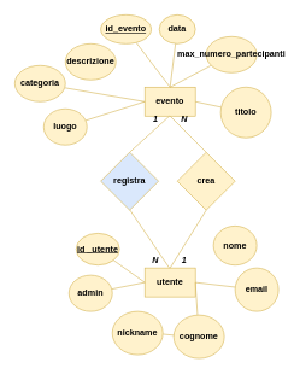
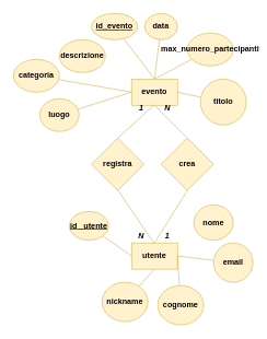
  <mxCell id="0" />
  <mxCell id="1" parent="0" />
  <mxCell id="2" value="evento" style="rounded=0;whiteSpace=wrap;html=1;fillColor=#fff2cc;strokeColor=#d6b656;fontStyle=1;horizontal=1;verticalAlign=middle;" vertex="1" parent="1"><mxGeometry x="200" y="120" width="70" height="40" as="geometry" /></mxCell>
  <mxCell id="3" value="utente" style="rounded=0;whiteSpace=wrap;html=1;fillColor=#fff2cc;strokeColor=#d6b656;fontStyle=1;horizontal=1;verticalAlign=middle;" vertex="1" parent="1"><mxGeometry x="200" y="370" width="70" height="40" as="geometry" /></mxCell>
  <mxCell id="4" style="rounded=0;orthogonalLoop=1;jettySize=auto;html=1;endArrow=none;endFill=0;exitX=0.5;exitY=1;exitDx=0;exitDy=0;entryX=0.5;entryY=0;entryDx=0;entryDy=0;fillColor=#fff2cc;strokeColor=#d6b656;fontStyle=1;horizontal=1;verticalAlign=middle;" edge="1" parent="1" source="6" target="3"><mxGeometry relative="1" as="geometry" /></mxCell>
  <mxCell id="5" style="rounded=0;orthogonalLoop=1;jettySize=auto;html=1;entryX=0.5;entryY=1;entryDx=0;entryDy=0;endArrow=none;endFill=0;exitX=0.5;exitY=0;exitDx=0;exitDy=0;fillColor=#fff2cc;strokeColor=#d6b656;fontStyle=1;horizontal=1;verticalAlign=middle;" edge="1" parent="1" source="6" target="2"><mxGeometry relative="1" as="geometry" /></mxCell>
  <mxCell id="6" value="crea" style="rhombus;whiteSpace=wrap;html=1;fillColor=#fff2cc;strokeColor=#d6b656;fontStyle=1;horizontal=1;verticalAlign=middle;" vertex="1" parent="1"><mxGeometry x="245" y="210" width="80" height="80" as="geometry" /></mxCell>
  <mxCell id="7" style="rounded=0;orthogonalLoop=1;jettySize=auto;html=1;entryX=0;entryY=0.5;entryDx=0;entryDy=0;endArrow=none;endFill=0;fillColor=#fff2cc;strokeColor=#d6b656;fontStyle=1;horizontal=1;verticalAlign=middle;" edge="1" parent="1" source="8" target="3"><mxGeometry relative="1" as="geometry" /></mxCell>
  <mxCell id="8" value="id _utente" style="ellipse;whiteSpace=wrap;html=1;fillColor=#fff2cc;strokeColor=#d6b656;fontStyle=5;horizontal=1;verticalAlign=middle;" vertex="1" parent="1"><mxGeometry x="105" y="322" width="60" height="44" as="geometry" /></mxCell>
  <mxCell id="9" value="nome" style="ellipse;whiteSpace=wrap;html=1;fillColor=#fff2cc;strokeColor=#d6b656;fontStyle=1;horizontal=1;verticalAlign=middle;" vertex="1" parent="1"><mxGeometry x="295" y="312" width="60" height="54" as="geometry" /></mxCell>
  <mxCell id="10" style="rounded=0;orthogonalLoop=1;jettySize=auto;html=1;entryX=1;entryY=0.5;entryDx=0;entryDy=0;endArrow=none;endFill=0;fillColor=#fff2cc;strokeColor=#d6b656;fontStyle=1;horizontal=1;verticalAlign=middle;" edge="1" parent="1" source="11" target="3"><mxGeometry relative="1" as="geometry" /></mxCell>
  <mxCell id="11" value="email" style="ellipse;whiteSpace=wrap;html=1;fillColor=#fff2cc;strokeColor=#d6b656;fontStyle=1;horizontal=1;verticalAlign=middle;" vertex="1" parent="1"><mxGeometry x="325" y="370" width="60" height="60" as="geometry" /></mxCell>
  <mxCell id="12" style="rounded=0;orthogonalLoop=1;jettySize=auto;html=1;entryX=1;entryY=0.5;entryDx=0;entryDy=0;endArrow=none;endFill=0;fillColor=#fff2cc;strokeColor=#d6b656;fontStyle=1;horizontal=1;verticalAlign=middle;" edge="1" parent="1" source="13" target="3"><mxGeometry relative="1" as="geometry" /></mxCell>
  <mxCell id="13" value="cognome" style="ellipse;whiteSpace=wrap;html=1;fillColor=#fff2cc;strokeColor=#d6b656;fontStyle=1;horizontal=1;verticalAlign=middle;" vertex="1" parent="1"><mxGeometry x="240" y="435" width="70" height="60" as="geometry" /></mxCell>
- <mxCell id="14" style="rounded=0;orthogonalLoop=1;jettySize=auto;html=1;endArrow=none;endFill=0;fillColor=#fff2cc;strokeColor=#d6b656;fontStyle=1;horizontal=1;verticalAlign=middle;" edge="1" parent="1" source="15" target="13"><mxGeometry relative="1" as="geometry" /></mxCell>
+ <mxCell id="14" style="rounded=0;orthogonalLoop=1;jettySize=auto;html=1;entryX=0.5;entryY=1;entryDx=0;entryDy=0;endArrow=none;endFill=0;fillColor=#fff2cc;strokeColor=#d6b656;fontStyle=1;horizontal=1;verticalAlign=middle;" edge="1" parent="1" source="15" target="3"><mxGeometry relative="1" as="geometry" /></mxCell>
  <mxCell id="15" value="nickname" style="ellipse;whiteSpace=wrap;html=1;fillColor=#fff2cc;strokeColor=#d6b656;fontStyle=1;horizontal=1;verticalAlign=middle;" vertex="1" parent="1"><mxGeometry x="155" y="430" width="70" height="60" as="geometry" /></mxCell>
- <mxCell id="16" style="rounded=0;orthogonalLoop=1;jettySize=auto;html=1;entryX=0;entryY=0.5;entryDx=0;entryDy=0;endArrow=none;endFill=0;fillColor=#fff2cc;strokeColor=#d6b656;fontStyle=1;horizontal=1;verticalAlign=middle;" edge="1" parent="1" source="17" target="3"><mxGeometry relative="1" as="geometry" /></mxCell>
- <mxCell id="17" value="admin" style="ellipse;whiteSpace=wrap;html=1;fillColor=#fff2cc;strokeColor=#d6b656;fontStyle=1;horizontal=1;verticalAlign=middle;" vertex="1" parent="1"><mxGeometry x="95" y="380" width="60" height="50" as="geometry" /></mxCell>
  <mxCell id="18" style="rounded=0;orthogonalLoop=1;jettySize=auto;html=1;entryX=0.5;entryY=0;entryDx=0;entryDy=0;endArrow=none;endFill=0;fillColor=#fff2cc;strokeColor=#d6b656;fontStyle=1;horizontal=1;verticalAlign=middle;" edge="1" parent="1" source="19" target="2"><mxGeometry relative="1" as="geometry" /></mxCell>
  <mxCell id="19" value="id_evento" style="ellipse;whiteSpace=wrap;html=1;fillColor=#fff2cc;strokeColor=#d6b656;fontStyle=5;horizontal=1;verticalAlign=middle;" vertex="1" parent="1"><mxGeometry x="139" y="20" width="70" height="40" as="geometry" /></mxCell>
  <mxCell id="20" style="rounded=0;orthogonalLoop=1;jettySize=auto;html=1;entryX=0;entryY=0.5;entryDx=0;entryDy=0;endArrow=none;endFill=0;fillColor=#fff2cc;strokeColor=#d6b656;fontStyle=1;horizontal=1;verticalAlign=middle;" edge="1" parent="1" source="21" target="2"><mxGeometry relative="1" as="geometry" /></mxCell>
  <mxCell id="21" value="luogo" style="ellipse;whiteSpace=wrap;html=1;fillColor=#fff2cc;strokeColor=#d6b656;fontStyle=1;horizontal=1;verticalAlign=middle;" vertex="1" parent="1"><mxGeometry x="60" y="150" width="60" height="50" as="geometry" /></mxCell>
  <mxCell id="22" value="descrizione" style="ellipse;whiteSpace=wrap;html=1;fillColor=#fff2cc;strokeColor=#d6b656;fontStyle=1;horizontal=1;verticalAlign=middle;" vertex="1" parent="1"><mxGeometry x="90" y="60" width="70" height="50" as="geometry" /></mxCell>
  <mxCell id="23" style="rounded=0;orthogonalLoop=1;jettySize=auto;html=1;endArrow=none;endFill=0;fillColor=#fff2cc;strokeColor=#d6b656;fontStyle=1;horizontal=1;verticalAlign=middle;" edge="1" parent="1" source="24"><mxGeometry relative="1" as="geometry"><mxPoint x="235" y="120" as="targetPoint" /></mxGeometry></mxCell>
  <mxCell id="24" value="data" style="ellipse;whiteSpace=wrap;html=1;fillColor=#fff2cc;strokeColor=#d6b656;fontStyle=1;horizontal=1;verticalAlign=middle;" vertex="1" parent="1"><mxGeometry x="220" y="20" width="50" height="40" as="geometry" /></mxCell>
  <mxCell id="25" style="rounded=0;orthogonalLoop=1;jettySize=auto;html=1;entryX=1;entryY=0.5;entryDx=0;entryDy=0;endArrow=none;endFill=0;fillColor=#fff2cc;strokeColor=#d6b656;fontStyle=1;horizontal=1;verticalAlign=middle;" edge="1" parent="1" source="26" target="2"><mxGeometry relative="1" as="geometry" /></mxCell>
  <mxCell id="26" value="titolo" style="ellipse;whiteSpace=wrap;html=1;fillColor=#fff2cc;strokeColor=#d6b656;fontStyle=1;horizontal=1;verticalAlign=middle;" vertex="1" parent="1"><mxGeometry x="305" y="120" width="70" height="70" as="geometry" /></mxCell>
  <mxCell id="27" style="rounded=0;orthogonalLoop=1;jettySize=auto;html=1;entryX=0.5;entryY=0;entryDx=0;entryDy=0;endArrow=none;endFill=0;fillColor=#fff2cc;strokeColor=#d6b656;fontStyle=1;horizontal=1;verticalAlign=middle;" edge="1" parent="1" source="28" target="2"><mxGeometry relative="1" as="geometry" /></mxCell>
  <mxCell id="28" value="max_numero_partecipanti" style="ellipse;whiteSpace=wrap;html=1;fillColor=#fff2cc;strokeColor=#d6b656;fontStyle=1;horizontal=1;verticalAlign=middle;" vertex="1" parent="1"><mxGeometry x="285" y="50" width="70" height="50" as="geometry" /></mxCell>
  <mxCell id="29" style="rounded=0;orthogonalLoop=1;jettySize=auto;html=1;entryX=0.75;entryY=1;entryDx=0;entryDy=0;endArrow=none;endFill=0;exitX=0.483;exitY=0.965;exitDx=0;exitDy=0;exitPerimeter=0;fillColor=#fff2cc;strokeColor=#d6b656;fontStyle=1;horizontal=1;verticalAlign=middle;" edge="1" parent="1" source="31"><mxGeometry relative="1" as="geometry"><mxPoint x="234" y="370" as="targetPoint" /></mxGeometry></mxCell>
  <mxCell id="30" style="rounded=0;orthogonalLoop=1;jettySize=auto;html=1;entryX=0.75;entryY=0;entryDx=0;entryDy=0;endArrow=none;endFill=0;exitX=0.5;exitY=0;exitDx=0;exitDy=0;fillColor=#fff2cc;strokeColor=#d6b656;fontStyle=1;horizontal=1;verticalAlign=middle;" edge="1" parent="1" source="31"><mxGeometry relative="1" as="geometry"><mxPoint x="234" y="160" as="targetPoint" /></mxGeometry></mxCell>
- <mxCell id="31" value="registra" style="rhombus;whiteSpace=wrap;html=1;fillColor=#dae8fc;strokeColor=#d6b656;fontStyle=1;horizontal=1;verticalAlign=middle;" vertex="1" parent="1"><mxGeometry x="139" y="210" width="80" height="80" as="geometry" /></mxCell>
+ <mxCell id="31" value="registra" style="rhombus;whiteSpace=wrap;html=1;fillColor=#fff2cc;strokeColor=#d6b656;fontStyle=1;horizontal=1;verticalAlign=middle;" vertex="1" parent="1"><mxGeometry x="139" y="210" width="80" height="80" as="geometry" /></mxCell>
  <mxCell id="32" value="N" style="text;html=1;align=center;verticalAlign=middle;whiteSpace=wrap;rounded=0;fontStyle=3;horizontal=1;" vertex="1" parent="1"><mxGeometry x="225" y="150" width="60" height="30" as="geometry" /></mxCell>
  <mxCell id="33" value="1" style="text;html=1;align=center;verticalAlign=middle;whiteSpace=wrap;rounded=0;fontStyle=3;horizontal=1;" vertex="1" parent="1"><mxGeometry x="225" y="344.5" width="60" height="30" as="geometry" /></mxCell>
  <mxCell id="34" value="1" style="text;html=1;align=center;verticalAlign=middle;whiteSpace=wrap;rounded=0;fontStyle=3;horizontal=1;" vertex="1" parent="1"><mxGeometry x="185" y="150" width="60" height="30" as="geometry" /></mxCell>
  <mxCell id="35" value="N" style="text;html=1;align=center;verticalAlign=middle;whiteSpace=wrap;rounded=0;fontStyle=3;horizontal=1;" vertex="1" parent="1"><mxGeometry x="185" y="344.5" width="60" height="30" as="geometry" /></mxCell>
  <mxCell id="36" style="rounded=0;orthogonalLoop=1;jettySize=auto;html=1;entryX=0;entryY=0.5;entryDx=0;entryDy=0;endArrow=none;endFill=0;fillColor=#fff2cc;strokeColor=#d6b656;" edge="1" parent="1" source="37" target="2"><mxGeometry relative="1" as="geometry" /></mxCell>
  <mxCell id="37" value="categoria" style="ellipse;whiteSpace=wrap;html=1;fillColor=#fff2cc;strokeColor=#d6b656;fontStyle=1;horizontal=1;verticalAlign=middle;" vertex="1" parent="1"><mxGeometry x="20" y="90" width="70" height="50" as="geometry" /></mxCell>
